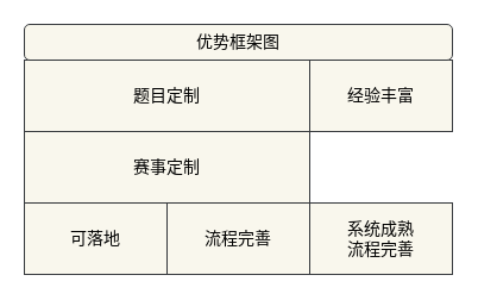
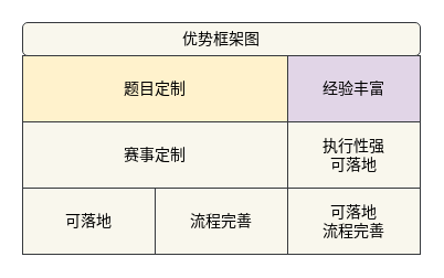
  <mxCell id="0" />
  <mxCell id="1" parent="0" />
+ <mxCell id="2" value="&lt;font style=&quot;vertical-align: inherit ; font-size: 14px&quot;&gt;&lt;font style=&quot;vertical-align: inherit ; font-size: 14px&quot;&gt;&lt;font style=&quot;vertical-align: inherit ; font-size: 14px&quot;&gt;&lt;font style=&quot;vertical-align: inherit ; font-size: 14px&quot;&gt;执行性强&lt;br&gt;可落地&lt;br&gt;&lt;/font&gt;&lt;/font&gt;&lt;/font&gt;&lt;/font&gt;" style="rounded=0;whiteSpace=wrap;html=1;fontSize=14;fontStyle=0;fillColor=#f9f7ed;strokeColor=#36393d;" vertex="1" parent="1"><mxGeometry x="260" y="110" width="120" height="60" as="geometry" /></mxCell>
  <mxCell id="3" value="&lt;font style=&quot;vertical-align: inherit; font-size: 14px;&quot;&gt;&lt;font style=&quot;vertical-align: inherit; font-size: 14px;&quot;&gt;赛事定制&lt;/font&gt;&lt;/font&gt;" style="rounded=0;whiteSpace=wrap;html=1;fontSize=14;fontStyle=0;fillColor=#f9f7ed;strokeColor=#36393d;" vertex="1" parent="1"><mxGeometry x="20" y="110" width="240" height="60" as="geometry" /></mxCell>
- <mxCell id="4" value="&lt;font style=&quot;vertical-align: inherit; font-size: 14px;&quot;&gt;&lt;font style=&quot;vertical-align: inherit; font-size: 14px;&quot;&gt;&lt;font style=&quot;vertical-align: inherit; font-size: 14px;&quot;&gt;&lt;font style=&quot;vertical-align: inherit; font-size: 14px;&quot;&gt;题目定制&lt;/font&gt;&lt;/font&gt;&lt;/font&gt;&lt;/font&gt;" style="rounded=0;whiteSpace=wrap;html=1;fontSize=14;fontStyle=0;fillColor=#f9f7ed;strokeColor=#36393d;" vertex="1" parent="1"><mxGeometry x="20" y="50" width="240" height="60" as="geometry" /></mxCell>
- <mxCell id="5" value="&lt;font style=&quot;vertical-align: inherit ; font-size: 14px&quot;&gt;&lt;font style=&quot;vertical-align: inherit ; font-size: 14px&quot;&gt;&lt;font style=&quot;vertical-align: inherit ; font-size: 14px&quot;&gt;&lt;font style=&quot;vertical-align: inherit ; font-size: 14px&quot;&gt;&lt;font style=&quot;vertical-align: inherit&quot;&gt;&lt;font style=&quot;vertical-align: inherit&quot;&gt;系统成熟&lt;br&gt;流程完善&lt;/font&gt;&lt;/font&gt;&lt;/font&gt;&lt;/font&gt;&lt;/font&gt;&lt;/font&gt;" style="rounded=0;whiteSpace=wrap;html=1;fontSize=14;fontStyle=0;fillColor=#f9f7ed;strokeColor=#36393d;" vertex="1" parent="1"><mxGeometry x="260" y="170" width="120" height="60" as="geometry" /></mxCell>
+ <mxCell id="4" value="&lt;font style=&quot;vertical-align: inherit; font-size: 14px;&quot;&gt;&lt;font style=&quot;vertical-align: inherit; font-size: 14px;&quot;&gt;&lt;font style=&quot;vertical-align: inherit; font-size: 14px;&quot;&gt;&lt;font style=&quot;vertical-align: inherit; font-size: 14px;&quot;&gt;题目定制&lt;/font&gt;&lt;/font&gt;&lt;/font&gt;&lt;/font&gt;" style="rounded=0;whiteSpace=wrap;html=1;fontSize=14;fontStyle=0;fillColor=#fff2cc;strokeColor=#36393d;" vertex="1" parent="1"><mxGeometry x="20" y="50" width="240" height="60" as="geometry" /></mxCell>
+ <mxCell id="5" value="&lt;font style=&quot;vertical-align: inherit ; font-size: 14px&quot;&gt;&lt;font style=&quot;vertical-align: inherit ; font-size: 14px&quot;&gt;&lt;font style=&quot;vertical-align: inherit ; font-size: 14px&quot;&gt;&lt;font style=&quot;vertical-align: inherit ; font-size: 14px&quot;&gt;&lt;font style=&quot;vertical-align: inherit&quot;&gt;&lt;font style=&quot;vertical-align: inherit&quot;&gt;可落地&lt;br&gt;流程完善&lt;/font&gt;&lt;/font&gt;&lt;/font&gt;&lt;/font&gt;&lt;/font&gt;&lt;/font&gt;" style="rounded=0;whiteSpace=wrap;html=1;fontSize=14;fontStyle=0;fillColor=#f9f7ed;strokeColor=#36393d;" vertex="1" parent="1"><mxGeometry x="260" y="170" width="120" height="60" as="geometry" /></mxCell>
  <mxCell id="6" value="&lt;font style=&quot;vertical-align: inherit; font-size: 14px;&quot;&gt;&lt;font style=&quot;vertical-align: inherit; font-size: 14px;&quot;&gt;可落地&lt;/font&gt;&lt;/font&gt;" style="rounded=0;whiteSpace=wrap;html=1;fontSize=14;fontStyle=0;fillColor=#f9f7ed;strokeColor=#36393d;" vertex="1" parent="1"><mxGeometry x="20" y="170" width="120" height="60" as="geometry" /></mxCell>
  <mxCell id="7" value="&lt;font style=&quot;vertical-align: inherit; font-size: 14px;&quot;&gt;&lt;font style=&quot;vertical-align: inherit; font-size: 14px;&quot;&gt;&lt;font style=&quot;vertical-align: inherit; font-size: 14px;&quot;&gt;&lt;font style=&quot;vertical-align: inherit; font-size: 14px;&quot;&gt;流程完善&lt;/font&gt;&lt;/font&gt;&lt;/font&gt;&lt;/font&gt;" style="rounded=0;whiteSpace=wrap;html=1;fontSize=14;fontStyle=0;fillColor=#f9f7ed;strokeColor=#36393d;" vertex="1" parent="1"><mxGeometry x="140" y="170" width="120" height="60" as="geometry" /></mxCell>
- <mxCell id="8" value="&lt;font style=&quot;vertical-align: inherit ; font-size: 14px&quot;&gt;&lt;font style=&quot;vertical-align: inherit ; font-size: 14px&quot;&gt;&lt;font style=&quot;vertical-align: inherit ; font-size: 14px&quot;&gt;&lt;font style=&quot;vertical-align: inherit ; font-size: 14px&quot;&gt;经验丰富&lt;/font&gt;&lt;/font&gt;&lt;/font&gt;&lt;/font&gt;" style="rounded=0;whiteSpace=wrap;html=1;fontSize=14;fontStyle=0;fillColor=#f9f7ed;strokeColor=#36393d;" vertex="1" parent="1"><mxGeometry x="260" y="50" width="120" height="60" as="geometry" /></mxCell>
+ <mxCell id="8" value="&lt;font style=&quot;vertical-align: inherit ; font-size: 14px&quot;&gt;&lt;font style=&quot;vertical-align: inherit ; font-size: 14px&quot;&gt;&lt;font style=&quot;vertical-align: inherit ; font-size: 14px&quot;&gt;&lt;font style=&quot;vertical-align: inherit ; font-size: 14px&quot;&gt;经验丰富&lt;/font&gt;&lt;/font&gt;&lt;/font&gt;&lt;/font&gt;" style="rounded=0;whiteSpace=wrap;html=1;fontSize=14;fontStyle=0;fillColor=#e1d5e7;strokeColor=#36393d;" vertex="1" parent="1"><mxGeometry x="260" y="50" width="120" height="60" as="geometry" /></mxCell>
  <mxCell id="9" value="优势框架图" style="rounded=1;whiteSpace=wrap;html=1;fontSize=14;fontStyle=0;fillColor=#f9f7ed;strokeColor=#36393d;" vertex="1" parent="1"><mxGeometry x="20" y="20" width="360" height="30" as="geometry" /></mxCell>
